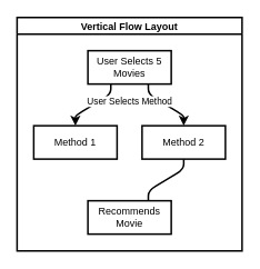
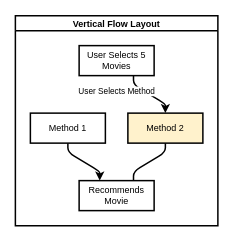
  <mxCell id="0" />
  <mxCell id="1" parent="0" />
  <mxCell id="2" value="Vertical Flow Layout" style="swimlane;startSize=20;horizontal=1;childLayout=flowLayout;flowOrientation=north;resizable=0;interRankCellSpacing=50;containerType=tree;fontSize=12;strokeWidth=2;" vertex="1" parent="1"><mxGeometry x="20" y="20" width="270" height="280" as="geometry" /></mxCell>
  <mxCell id="3" value="User Selects 5 Movies" style="whiteSpace=wrap;html=1;fontSize=12;strokeWidth=2;" vertex="1" parent="2"><mxGeometry x="85" y="40" width="100" height="40" as="geometry" /></mxCell>
  <mxCell id="4" value="Method 1&#09;" style="whiteSpace=wrap;html=1;fontSize=12;strokeWidth=2;" vertex="1" parent="2"><mxGeometry x="20" y="130" width="100" height="40" as="geometry" /></mxCell>
- <mxCell id="5" value="" style="html=1;rounded=1;curved=0;sourcePerimeterSpacing=0;targetPerimeterSpacing=0;startSize=6;endSize=6;noEdgeStyle=1;orthogonal=1;fontSize=12;strokeWidth=2;" edge="1" parent="2" source="3" target="4"><mxGeometry relative="1" as="geometry"><Array as="points"><mxPoint x="112.5" y="92" /><mxPoint x="70" y="118" /></Array></mxGeometry></mxCell>
- <mxCell id="6" value="Method 2" style="whiteSpace=wrap;html=1;fontSize=12;strokeWidth=2;" vertex="1" parent="2"><mxGeometry x="150" y="130" width="100" height="40" as="geometry" /></mxCell>
+ <mxCell id="6" value="Method 2" style="whiteSpace=wrap;html=1;fontSize=12;strokeWidth=2;fillColor=#fff2cc;" vertex="1" parent="2"><mxGeometry x="150" y="130" width="100" height="40" as="geometry" /></mxCell>
  <mxCell id="7" value="" style="html=1;rounded=1;curved=0;sourcePerimeterSpacing=0;targetPerimeterSpacing=0;startSize=6;endSize=6;noEdgeStyle=1;orthogonal=1;fontSize=12;strokeWidth=2;" edge="1" parent="2" source="3" target="6"><mxGeometry relative="1" as="geometry"><Array as="points"><mxPoint x="157.5" y="92" /><mxPoint x="200" y="118" /></Array></mxGeometry></mxCell>
  <mxCell id="8" value="User Selects Method" style="edgeLabel;html=1;align=center;verticalAlign=middle;resizable=0;points=[];" vertex="1" connectable="0" parent="7"><mxGeometry x="-0.268" y="-3" relative="1" as="geometry"><mxPoint x="-34" y="-2" as="offset" /></mxGeometry></mxCell>
  <mxCell id="9" value="Recommends Movie" style="whiteSpace=wrap;html=1;fontSize=12;strokeWidth=2;" vertex="1" parent="2"><mxGeometry x="85" y="220" width="100" height="40" as="geometry" /></mxCell>
+ <mxCell id="10" value="" style="html=1;rounded=1;curved=0;sourcePerimeterSpacing=0;targetPerimeterSpacing=0;startSize=6;endSize=6;noEdgeStyle=1;orthogonal=1;fontSize=12;strokeWidth=2;" edge="1" parent="2" source="4" target="9"><mxGeometry relative="1" as="geometry"><Array as="points"><mxPoint x="70" y="182" /><mxPoint x="112.5" y="208" /></Array></mxGeometry></mxCell>
  <mxCell id="11" value="" style="html=1;rounded=1;curved=0;sourcePerimeterSpacing=0;targetPerimeterSpacing=0;startSize=6;endSize=6;noEdgeStyle=1;orthogonal=1;fontSize=12;strokeWidth=2;endArrow=none;" edge="1" parent="2" source="6" target="9"><mxGeometry relative="1" as="geometry"><Array as="points"><mxPoint x="200" y="182" /><mxPoint x="157.5" y="208" /></Array></mxGeometry></mxCell>
